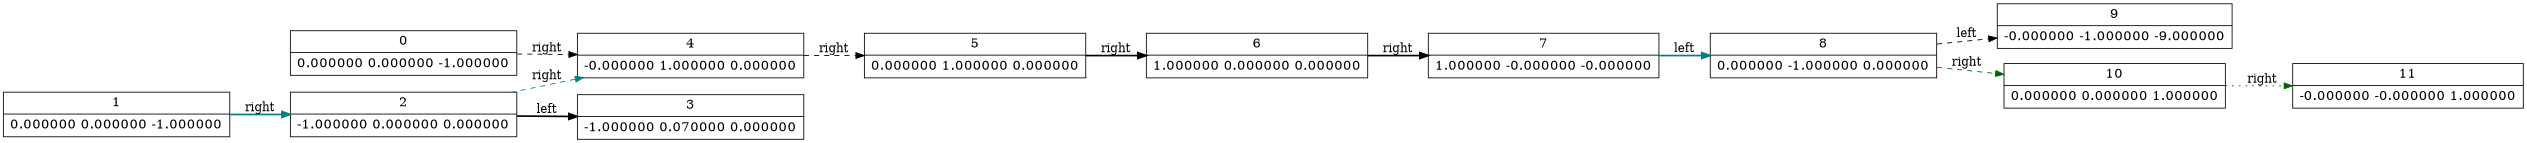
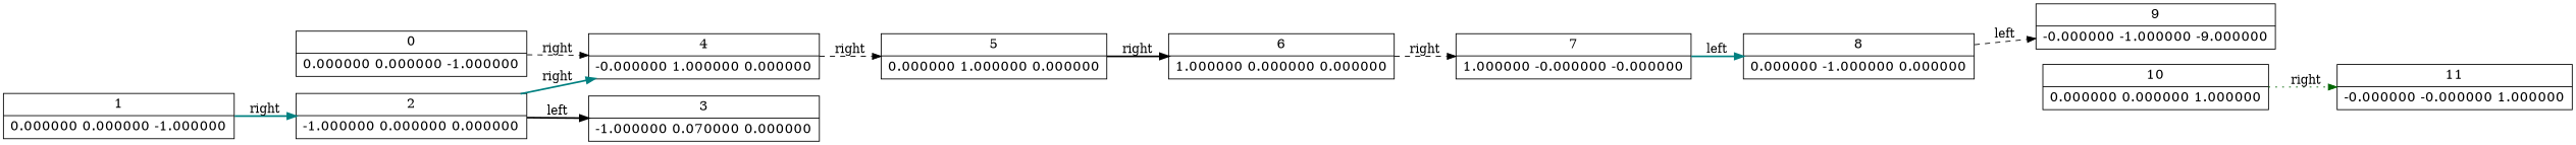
  digraph {
    rankdir=LR
    node [fontsize=16 shape=record]
    edge [color=black style=dashed]
    n1 [label="0 | 0.000000 0.000000 -1.000000 "]
    n2 [label="4 | -0.000000 1.000000 0.000000 "]
    n3 [label="1 | 0.000000 0.000000 -1.000000 "]
    n4 [label="2 | -1.000000 0.000000 0.000000 "]
    n5 [label="3 | -1.000000 0.070000 0.000000 "]
    n6 [label="5 | 0.000000 1.000000 0.000000 "]
    n7 [label="6 | 1.000000 0.000000 0.000000 "]
    n8 [label="7 | 1.000000 -0.000000 -0.000000 "]
    n9 [label="8 | 0.000000 -1.000000 0.000000 "]
    n10 [label="9 | -0.000000 -1.000000 -9.000000 "]
    n11 [label="10 | 0.000000 0.000000 1.000000 "]
    n12 [label="11 | -0.000000 -0.000000 1.000000 "]
    n1 -> n2 [label=right]
    n2 -> n6 [label=right]
    n3 -> n4 [color=teal label=right style=bold]
-   n4 -> n2 [color=teal label=right]
+   n4 -> n2 [color=teal label=right style=bold]
    n4 -> n5 [label=left style=bold]
    n6 -> n7 [label=right style=bold]
-   n7 -> n8 [label=right style=bold]
+   n7 -> n8 [label=right]
    n8 -> n9 [color=teal label=left style=bold]
    n9 -> n10 [label=left]
-   n9 -> n11 [color=darkgreen label=right]
    n11 -> n12 [color=darkgreen label=right style=dotted]
  }
